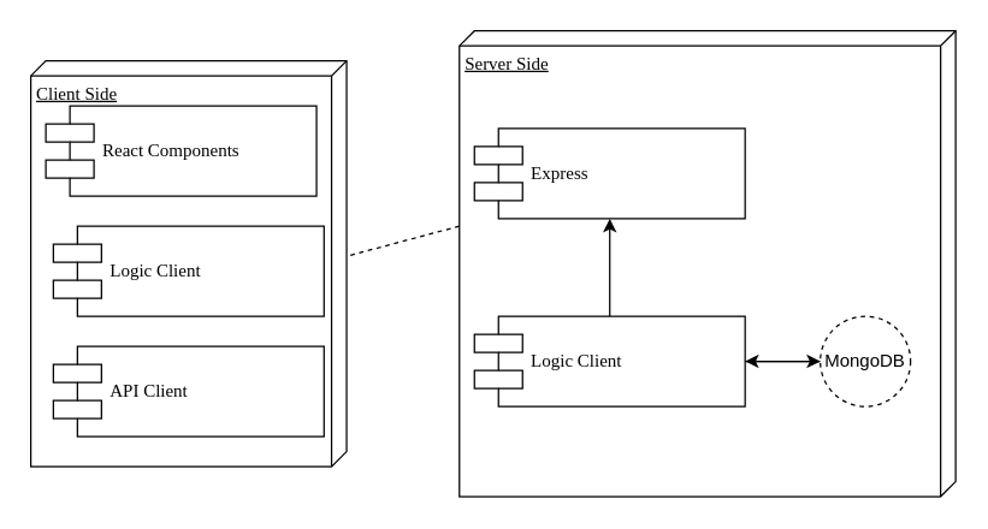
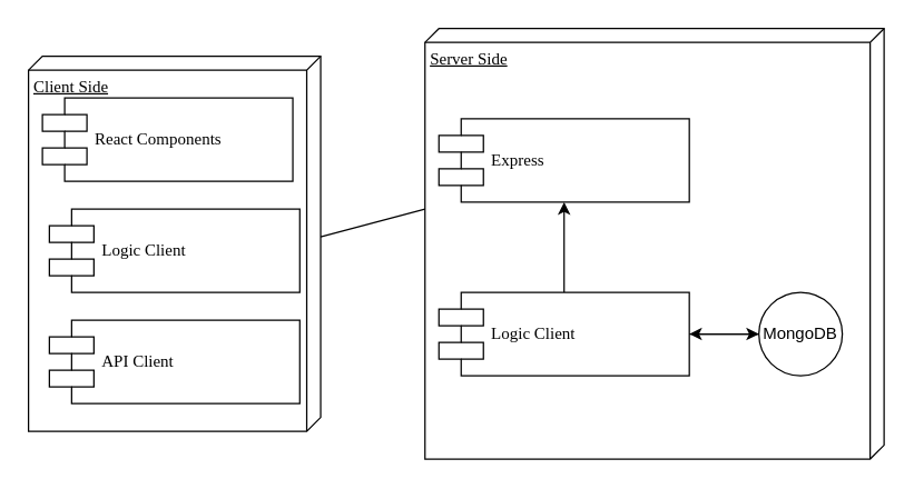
  <mxCell id="0" />
  <mxCell id="1" parent="0" />
  <mxCell id="2" value="Client Side" style="verticalAlign=top;align=left;spacingTop=8;spacingLeft=2;spacingRight=12;shape=cube;size=10;direction=south;fontStyle=4;html=1;rounded=0;shadow=0;comic=0;labelBackgroundColor=none;strokeColor=#000000;strokeWidth=1;fillColor=#ffffff;fontFamily=Verdana;fontSize=12;fontColor=#000000;" parent="1" vertex="1"><mxGeometry x="20" y="40" width="210" height="270" as="geometry" /></mxCell>
  <mxCell id="3" value="Logic Client" style="shape=component;align=left;spacingLeft=36;rounded=0;shadow=0;comic=0;labelBackgroundColor=none;strokeColor=#000000;strokeWidth=1;fillColor=#ffffff;fontFamily=Verdana;fontSize=12;fontColor=#000000;html=1;" parent="1" vertex="1"><mxGeometry x="35" y="150" width="180" height="60" as="geometry" /></mxCell>
  <mxCell id="4" value="React Components" style="shape=component;align=left;spacingLeft=36;rounded=0;shadow=0;comic=0;labelBackgroundColor=none;strokeColor=#000000;strokeWidth=1;fillColor=#ffffff;fontFamily=Verdana;fontSize=12;fontColor=#000000;html=1;" vertex="1" parent="1"><mxGeometry x="30" y="70" width="180" height="60" as="geometry" /></mxCell>
  <mxCell id="5" value="API Client" style="shape=component;align=left;spacingLeft=36;rounded=0;shadow=0;comic=0;labelBackgroundColor=none;strokeColor=#000000;strokeWidth=1;fillColor=#ffffff;fontFamily=Verdana;fontSize=12;fontColor=#000000;html=1;" vertex="1" parent="1"><mxGeometry x="35" y="230" width="180" height="60" as="geometry" /></mxCell>
  <mxCell id="6" value="Server Side" style="verticalAlign=top;align=left;spacingTop=8;spacingLeft=2;spacingRight=12;shape=cube;size=10;direction=south;fontStyle=4;html=1;rounded=0;shadow=0;comic=0;labelBackgroundColor=none;strokeColor=#000000;strokeWidth=1;fillColor=#ffffff;fontFamily=Verdana;fontSize=12;fontColor=#000000;" vertex="1" parent="1"><mxGeometry x="305" y="20" width="330" height="310" as="geometry" /></mxCell>
  <mxCell id="7" value="Logic Client" style="shape=component;align=left;spacingLeft=36;rounded=0;shadow=0;comic=0;labelBackgroundColor=none;strokeColor=#000000;strokeWidth=1;fillColor=#ffffff;fontFamily=Verdana;fontSize=12;fontColor=#000000;html=1;" vertex="1" parent="1"><mxGeometry x="315" y="210" width="180" height="60" as="geometry" /></mxCell>
  <mxCell id="8" value="Express" style="shape=component;align=left;spacingLeft=36;rounded=0;shadow=0;comic=0;labelBackgroundColor=none;strokeColor=#000000;strokeWidth=1;fillColor=#ffffff;fontFamily=Verdana;fontSize=12;fontColor=#000000;html=1;" vertex="1" parent="1"><mxGeometry x="315" y="85" width="180" height="60" as="geometry" /></mxCell>
  <mxCell id="9" value="" style="edgeStyle=orthogonalEdgeStyle;rounded=0;orthogonalLoop=1;jettySize=auto;html=1;" edge="1" parent="1" source="10" target="7"><mxGeometry relative="1" as="geometry" /></mxCell>
- <mxCell id="10" value="MongoDB" style="ellipse;whiteSpace=wrap;html=1;aspect=fixed;dashed=1;" vertex="1" parent="1"><mxGeometry x="545" y="210" width="60" height="60" as="geometry" /></mxCell>
+ <mxCell id="10" value="MongoDB" style="ellipse;whiteSpace=wrap;html=1;aspect=fixed;" vertex="1" parent="1"><mxGeometry x="545" y="210" width="60" height="60" as="geometry" /></mxCell>
  <mxCell id="11" value="" style="endArrow=classic;html=1;entryX=0;entryY=0.5;entryDx=0;entryDy=0;exitX=1;exitY=0.5;exitDx=0;exitDy=0;" edge="1" parent="1" source="7" target="10"><mxGeometry width="50" height="50" relative="1" as="geometry"><mxPoint x="520" y="270" as="sourcePoint" /><mxPoint x="570" y="220" as="targetPoint" /></mxGeometry></mxCell>
  <mxCell id="12" value="" style="endArrow=classic;html=1;entryX=0.5;entryY=1;entryDx=0;entryDy=0;exitX=0.5;exitY=0;exitDx=0;exitDy=0;" edge="1" parent="1" source="7" target="8"><mxGeometry width="50" height="50" relative="1" as="geometry"><mxPoint x="25" y="360" as="sourcePoint" /><mxPoint x="75" y="310" as="targetPoint" /><Array as="points" /></mxGeometry></mxCell>
- <mxCell id="13" value="" style="endArrow=none;html=1;entryX=0;entryY=0;entryDx=130;entryDy=0;entryPerimeter=0;exitX=0;exitY=0;exitDx=130;exitDy=330;exitPerimeter=0;dashed=1;" edge="1" parent="1" source="6" target="2"><mxGeometry width="50" height="50" relative="1" as="geometry"><mxPoint x="25" y="360" as="sourcePoint" /><mxPoint x="75" y="310" as="targetPoint" /></mxGeometry></mxCell>
+ <mxCell id="13" value="" style="endArrow=none;html=1;entryX=0;entryY=0;entryDx=130;entryDy=0;entryPerimeter=0;exitX=0;exitY=0;exitDx=130;exitDy=330;exitPerimeter=0;" edge="1" parent="1" source="6" target="2"><mxGeometry width="50" height="50" relative="1" as="geometry"><mxPoint x="25" y="360" as="sourcePoint" /><mxPoint x="75" y="310" as="targetPoint" /></mxGeometry></mxCell>
